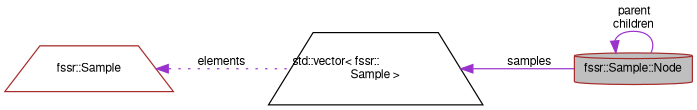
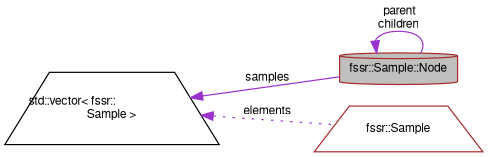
  digraph {
    rankdir=LR
    node [color=brown fillcolor=white fontname=FreeSans fontsize=10 shape=trapezium style=filled]
    edge [color=darkorchid3 dir=back fontname=FreeSans fontsize=10 labelfontname=FreeSans labelfontsize=10 style=solid]
    n1 [fillcolor=grey75 fontcolor=black height=0.2 label="fssr::Sample::Node" shape=cylinder width=0.4]
    n2 [color=black height=0.2 label="std::vector\< fssr::\lSample \>" width=0.4]
    n3 [height=0.2 label="fssr::Sample" width=0.4]
    n1 -> n1 [label=" parent\nchildren"]
    n2 -> n1 [label=" samples"]
-   n3 -> n2 [label=" elements" style=dotted]
+   n2 -> n3 [label=" elements" style=dotted]
  }
